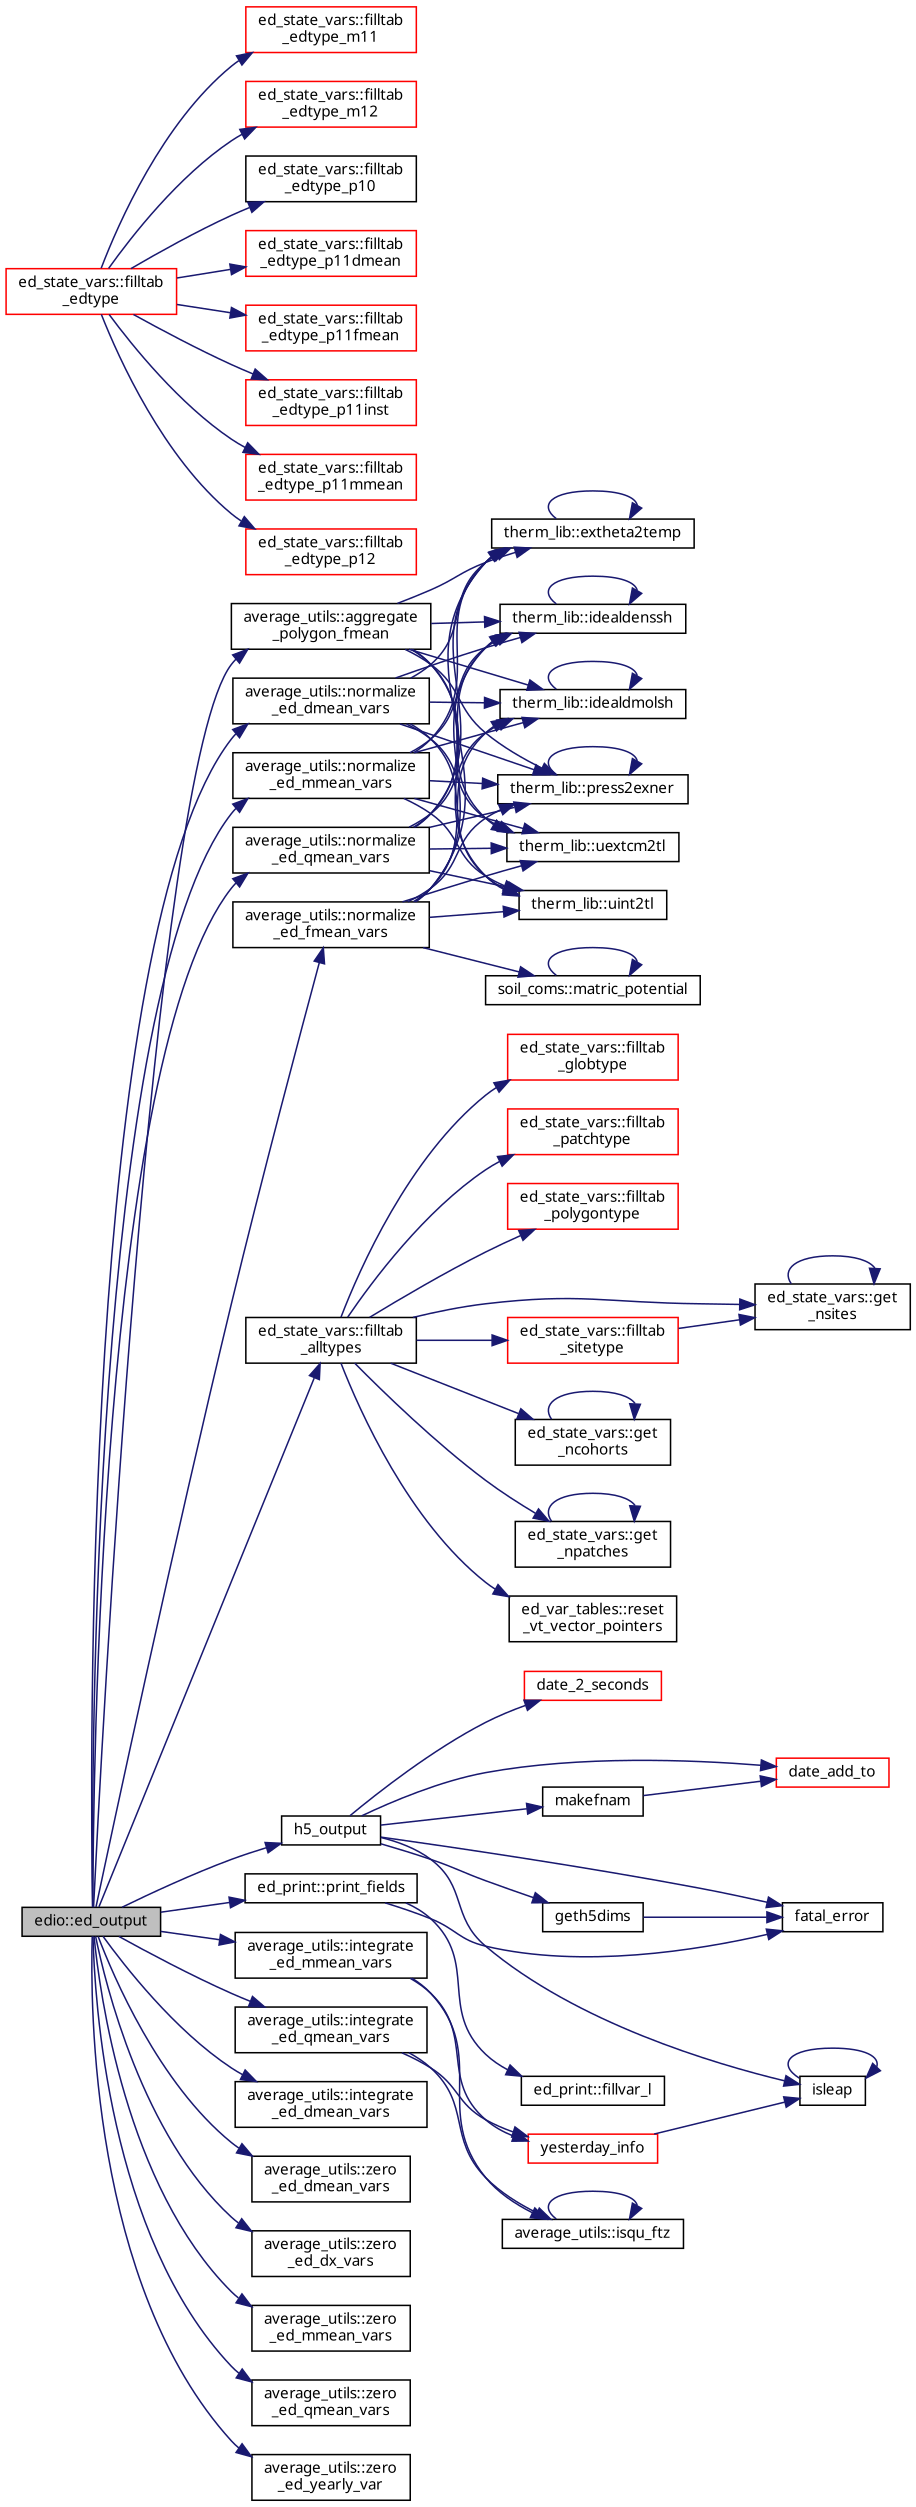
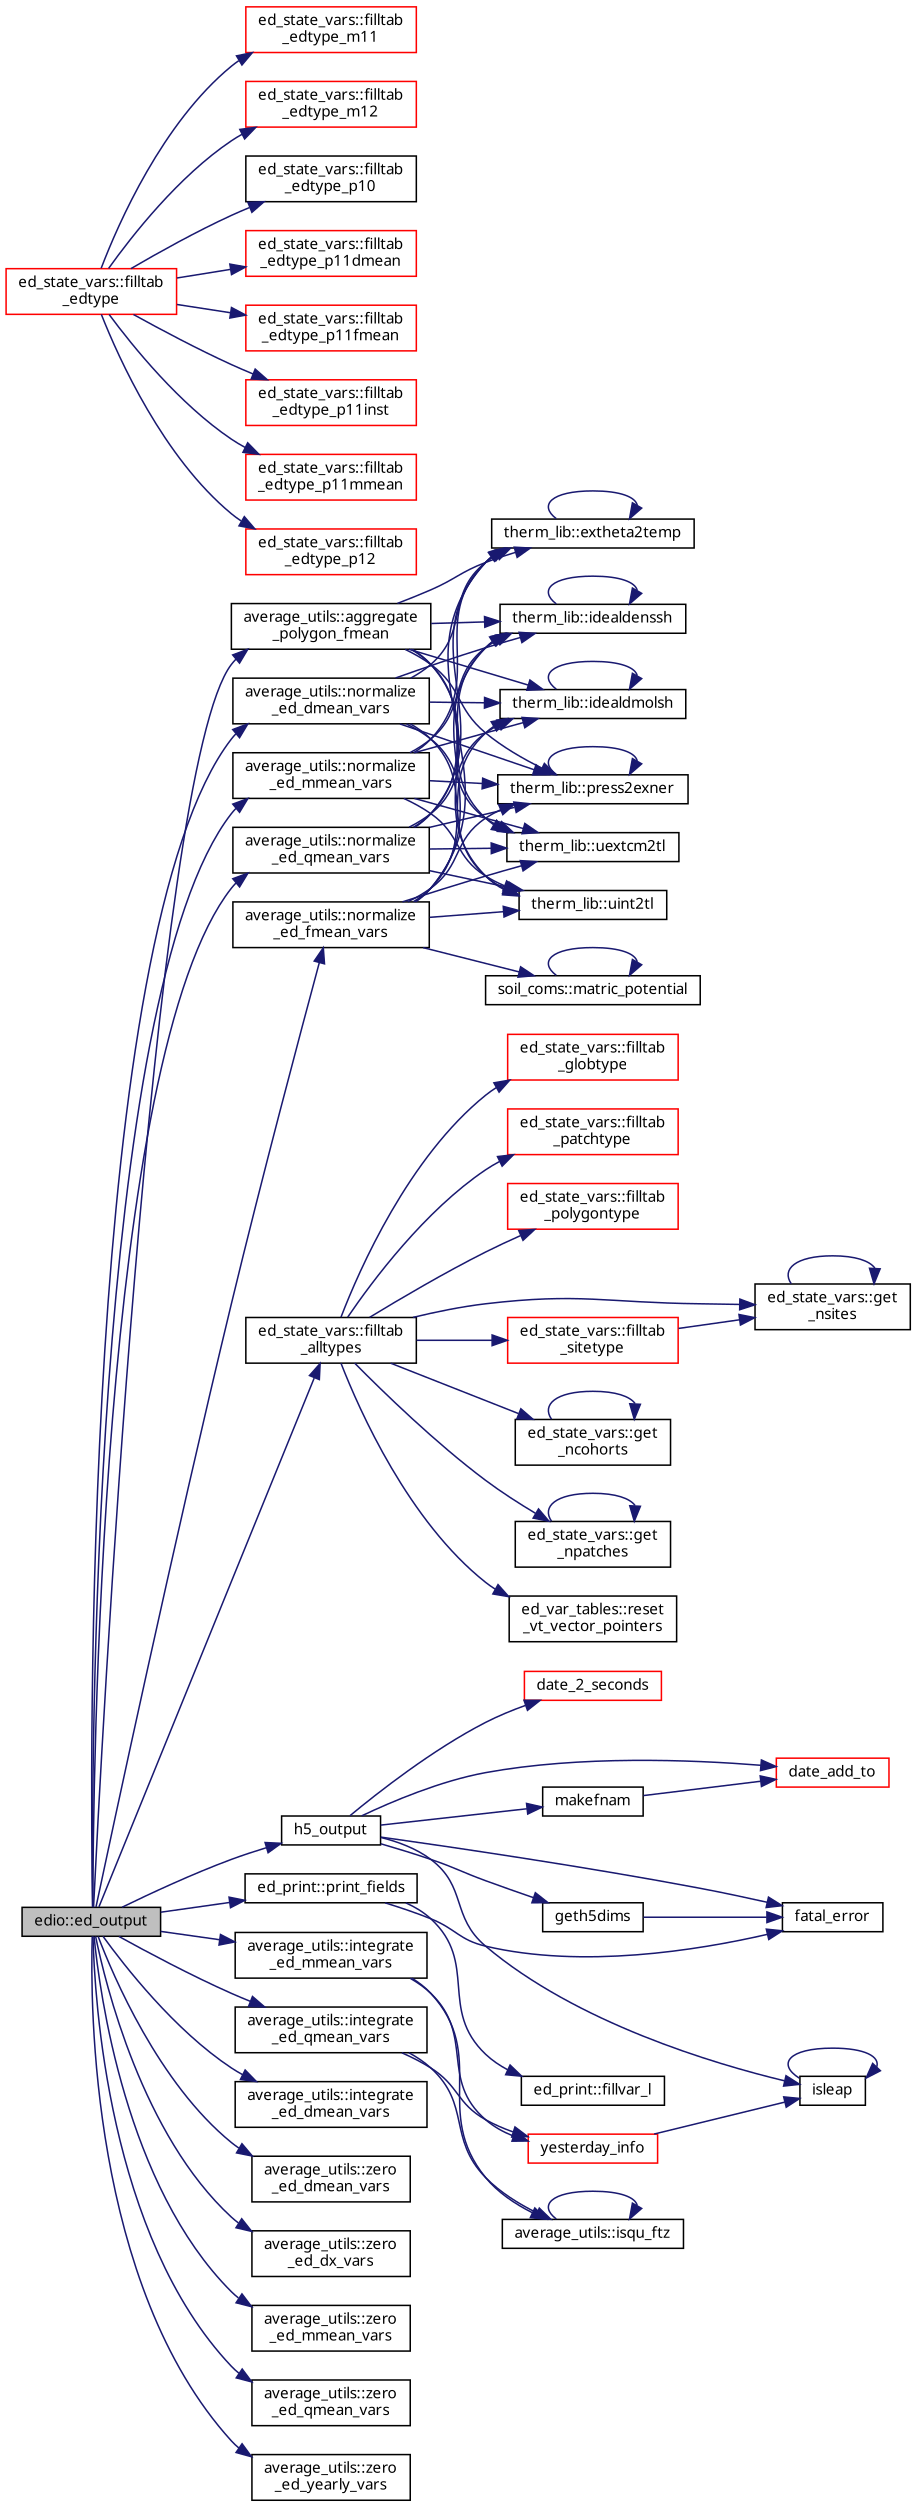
  digraph {
    fontname="Noto Sans"
    rankdir=LR
    node [color=black fillcolor=white fontname="Noto Sans" fontsize=10 shape=record style=filled]
    edge [color=midnightblue fontname="Noto Sans" fontsize=10 labelfontname=Helvetica labelfontsize=10 style=solid]
    n1 [fillcolor=grey75 fontcolor=black height=0.2 label="edio::ed_output" width=0.4]
    n2 [height=0.2 label="average_utils::aggregate\l_polygon_fmean" width=0.4]
    n3 [height=0.2 label="ed_state_vars::filltab\l_alltypes" width=0.4]
    n4 [height=0.2 label=h5_output width=0.4]
    n5 [height=0.2 label="average_utils::integrate\l_ed_dmean_vars" width=0.4]
    n6 [height=0.2 label="average_utils::integrate\l_ed_mmean_vars" width=0.4]
    n7 [height=0.2 label="average_utils::integrate\l_ed_qmean_vars" width=0.4]
    n8 [height=0.2 label="average_utils::normalize\l_ed_dmean_vars" width=0.4]
    n9 [height=0.2 label="average_utils::normalize\l_ed_fmean_vars" width=0.4]
    n10 [height=0.2 label="average_utils::normalize\l_ed_mmean_vars" width=0.4]
    n11 [height=0.2 label="average_utils::normalize\l_ed_qmean_vars" width=0.4]
    n12 [height=0.2 label="ed_print::print_fields" width=0.4]
    n13 [height=0.2 label="average_utils::zero\l_ed_dmean_vars" width=0.4]
    n14 [height=0.2 label="average_utils::zero\l_ed_dx_vars" width=0.4]
    n15 [height=0.2 label="average_utils::zero\l_ed_mmean_vars" width=0.4]
    n16 [height=0.2 label="average_utils::zero\l_ed_qmean_vars" width=0.4]
-   n17 [height=0.2 label="average_utils::zero\l_ed_yearly_var" width=0.4]
+   n17 [height=0.2 label="average_utils::zero\l_ed_yearly_vars" width=0.4]
    n18 [height=0.2 label="therm_lib::extheta2temp" width=0.4]
    n19 [height=0.2 label="therm_lib::idealdenssh" width=0.4]
    n20 [height=0.2 label="therm_lib::idealdmolsh" width=0.4]
    n21 [height=0.2 label="therm_lib::press2exner" width=0.4]
    n22 [height=0.2 label="therm_lib::uextcm2tl" width=0.4]
    n23 [height=0.2 label="therm_lib::uint2tl" width=0.4]
    n24 [color=red height=0.2 label="ed_state_vars::filltab\l_globtype" width=0.4]
    n25 [color=red height=0.2 label="ed_state_vars::filltab\l_patchtype" width=0.4]
    n26 [color=red height=0.2 label="ed_state_vars::filltab\l_polygontype" width=0.4]
    n27 [color=red height=0.2 label="ed_state_vars::filltab\l_sitetype" width=0.4]
    n28 [height=0.2 label="ed_state_vars::get\l_nsites" width=0.4]
    n29 [height=0.2 label="ed_state_vars::get\l_ncohorts" width=0.4]
    n30 [height=0.2 label="ed_state_vars::get\l_npatches" width=0.4]
    n31 [height=0.2 label="ed_var_tables::reset\l_vt_vector_pointers" width=0.4]
    n32 [color=red height=0.2 label=date_2_seconds width=0.4]
    n33 [color=red height=0.2 label=date_add_to width=0.4]
    n34 [height=0.2 label=fatal_error width=0.4]
    n35 [height=0.2 label=geth5dims width=0.4]
    n36 [height=0.2 label=isleap width=0.4]
    n37 [height=0.2 label=makefnam width=0.4]
    n38 [height=0.2 label="average_utils::isqu_ftz" width=0.4]
    n39 [color=red height=0.2 label=yesterday_info width=0.4]
    n40 [height=0.2 label="soil_coms::matric_potential" width=0.4]
    n41 [height=0.2 label="ed_print::fillvar_l" width=0.4]
    n42 [color=red height=0.2 label="ed_state_vars::filltab\l_edtype" width=0.4]
    n43 [color=red height=0.2 label="ed_state_vars::filltab\l_edtype_m11" width=0.4]
    n44 [color=red height=0.2 label="ed_state_vars::filltab\l_edtype_m12" width=0.4]
    n45 [height=0.2 label="ed_state_vars::filltab\l_edtype_p10" width=0.4]
    n46 [color=red height=0.2 label="ed_state_vars::filltab\l_edtype_p11dmean" width=0.4]
    n47 [color=red height=0.2 label="ed_state_vars::filltab\l_edtype_p11fmean" width=0.4]
    n48 [color=red height=0.2 label="ed_state_vars::filltab\l_edtype_p11inst" width=0.4]
    n49 [color=red height=0.2 label="ed_state_vars::filltab\l_edtype_p11mmean" width=0.4]
    n50 [color=red height=0.2 label="ed_state_vars::filltab\l_edtype_p12" width=0.4]
    n1 -> n2
    n1 -> n3
    n1 -> n4
    n1 -> n5
    n1 -> n6
    n1 -> n7
    n1 -> n8
    n1 -> n9
    n1 -> n10
    n1 -> n11
    n1 -> n12
    n1 -> n13
    n1 -> n14
    n1 -> n15
    n1 -> n16
    n1 -> n17
    n2 -> n18
    n2 -> n19
    n2 -> n20
    n2 -> n21
    n2 -> n22
    n2 -> n23
    n3 -> n24
    n3 -> n25
    n3 -> n26
    n3 -> n27
    n3 -> n28
    n3 -> n29
    n3 -> n30
    n3 -> n31
    n4 -> n32
    n4 -> n33
    n4 -> n34
    n4 -> n35
    n4 -> n36
    n4 -> n37
    n6 -> n38
    n6 -> n39
    n7 -> n38
    n7 -> n39
    n8 -> n18
    n8 -> n19
    n8 -> n20
    n8 -> n21
    n8 -> n22
    n8 -> n23
    n9 -> n18
    n9 -> n19
    n9 -> n20
    n9 -> n21
    n9 -> n22
    n9 -> n23
    n9 -> n40
    n10 -> n18
    n10 -> n19
    n10 -> n20
    n10 -> n21
    n10 -> n22
    n10 -> n23
    n11 -> n18
    n11 -> n19
    n11 -> n20
    n11 -> n21
    n11 -> n22
    n11 -> n23
    n12 -> n34
    n12 -> n41
    n18 -> n18
    n19 -> n19
    n20 -> n20
    n21 -> n21
    n27 -> n28
    n28 -> n28
    n29 -> n29
    n30 -> n30
    n35 -> n34
    n36 -> n36
    n37 -> n33
    n38 -> n38
    n39 -> n36
    n40 -> n40
    n42 -> n43
    n42 -> n44
    n42 -> n45
    n42 -> n46
    n42 -> n47
    n42 -> n48
    n42 -> n49
    n42 -> n50
  }
